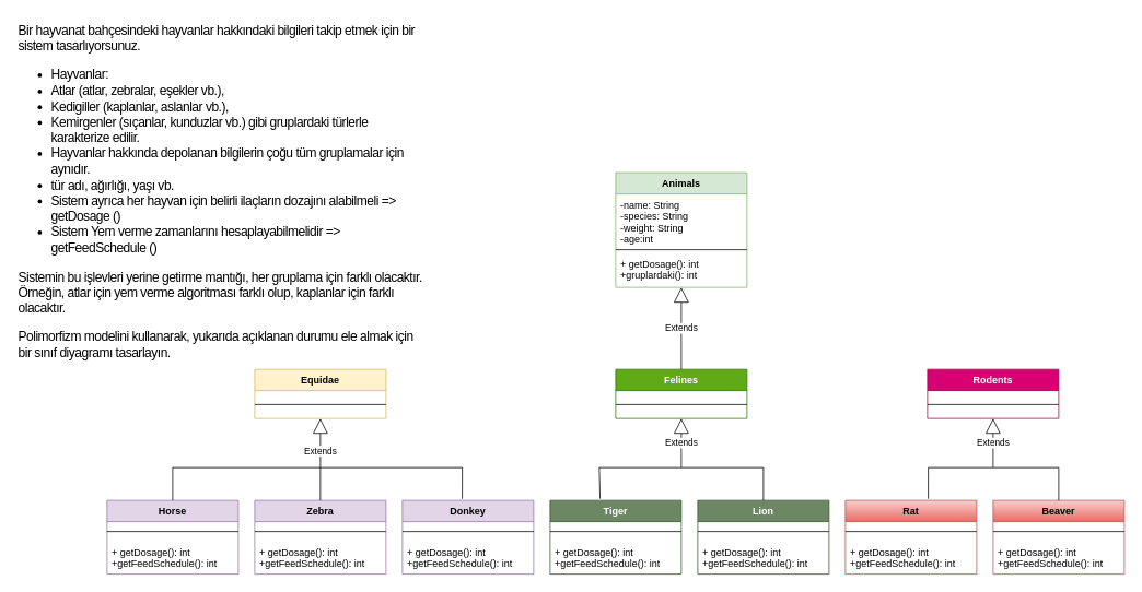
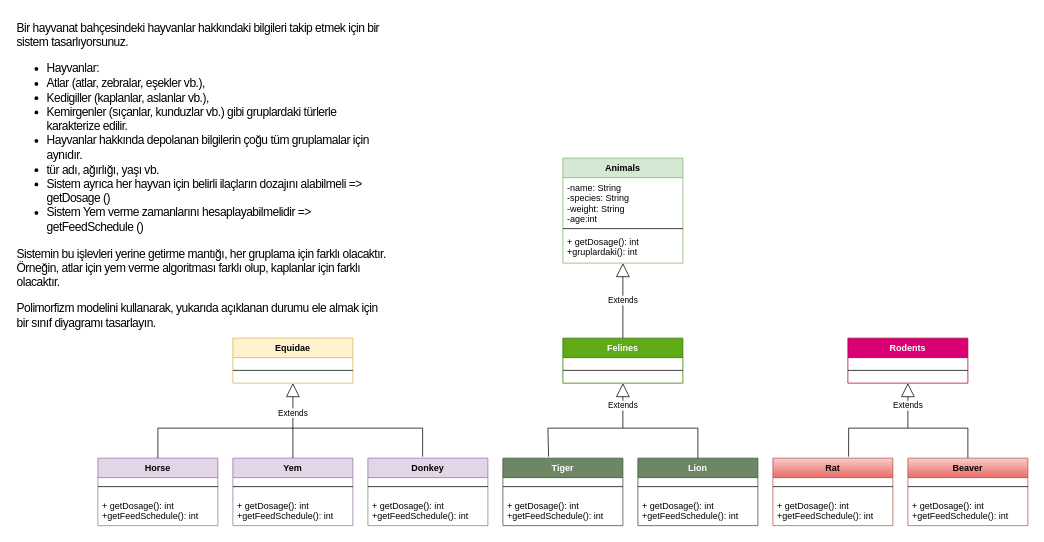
  <mxCell id="0" />
  <mxCell id="1" parent="0" />
  <mxCell id="2" value="Animals" style="swimlane;fontStyle=1;align=center;verticalAlign=top;childLayout=stackLayout;horizontal=1;startSize=26;horizontalStack=0;resizeParent=1;resizeParentMax=0;resizeLast=0;collapsible=1;marginBottom=0;fillColor=#d5e8d4;strokeColor=#82b366;" vertex="1" parent="1"><mxGeometry x="750" y="210" width="160" height="140" as="geometry" /></mxCell>
  <mxCell id="3" value="-name: String&#10;-species: String&#10;-weight: String&#10;-age:int" style="text;strokeColor=none;fillColor=none;align=left;verticalAlign=top;spacingLeft=4;spacingRight=4;overflow=hidden;rotatable=0;points=[[0,0.5],[1,0.5]];portConstraint=eastwest;" vertex="1" parent="2"><mxGeometry y="26" width="160" height="64" as="geometry" /></mxCell>
  <mxCell id="4" value="" style="line;strokeWidth=1;fillColor=none;align=left;verticalAlign=middle;spacingTop=-1;spacingLeft=3;spacingRight=3;rotatable=0;labelPosition=right;points=[];portConstraint=eastwest;" vertex="1" parent="2"><mxGeometry y="90" width="160" height="8" as="geometry" /></mxCell>
  <mxCell id="5" value="+ getDosage(): int&#10;+gruplardaki(): int" style="text;strokeColor=none;fillColor=none;align=left;verticalAlign=top;spacingLeft=4;spacingRight=4;overflow=hidden;rotatable=0;points=[[0,0.5],[1,0.5]];portConstraint=eastwest;" vertex="1" parent="2"><mxGeometry y="98" width="160" height="42" as="geometry" /></mxCell>
  <mxCell id="6" value="Rodents" style="swimlane;fontStyle=1;align=center;verticalAlign=top;childLayout=stackLayout;horizontal=1;startSize=26;horizontalStack=0;resizeParent=1;resizeParentMax=0;resizeLast=0;collapsible=1;marginBottom=0;fillColor=#d80073;fontColor=#ffffff;strokeColor=#A50040;" vertex="1" parent="1"><mxGeometry x="1130" y="450" width="160" height="60" as="geometry" /></mxCell>
  <mxCell id="7" value="" style="line;strokeWidth=1;fillColor=none;align=left;verticalAlign=middle;spacingTop=-1;spacingLeft=3;spacingRight=3;rotatable=0;labelPosition=right;points=[];portConstraint=eastwest;" vertex="1" parent="6"><mxGeometry y="26" width="160" height="34" as="geometry" /></mxCell>
  <mxCell id="8" value="Felines" style="swimlane;fontStyle=1;align=center;verticalAlign=top;childLayout=stackLayout;horizontal=1;startSize=26;horizontalStack=0;resizeParent=1;resizeParentMax=0;resizeLast=0;collapsible=1;marginBottom=0;fillColor=#60a917;fontColor=#ffffff;strokeColor=#2D7600;" vertex="1" parent="1"><mxGeometry x="750" y="450" width="160" height="60" as="geometry" /></mxCell>
  <mxCell id="9" value="" style="line;strokeWidth=1;fillColor=none;align=left;verticalAlign=middle;spacingTop=-1;spacingLeft=3;spacingRight=3;rotatable=0;labelPosition=right;points=[];portConstraint=eastwest;" vertex="1" parent="8"><mxGeometry y="26" width="160" height="34" as="geometry" /></mxCell>
  <mxCell id="10" value="Equidae" style="swimlane;fontStyle=1;align=center;verticalAlign=top;childLayout=stackLayout;horizontal=1;startSize=26;horizontalStack=0;resizeParent=1;resizeParentMax=0;resizeLast=0;collapsible=1;marginBottom=0;fillColor=#fff2cc;strokeColor=#d6b656;" vertex="1" parent="1"><mxGeometry x="310" y="450" width="160" height="60" as="geometry" /></mxCell>
  <mxCell id="11" value="" style="line;strokeWidth=1;fillColor=none;align=left;verticalAlign=middle;spacingTop=-1;spacingLeft=3;spacingRight=3;rotatable=0;labelPosition=right;points=[];portConstraint=eastwest;" vertex="1" parent="10"><mxGeometry y="26" width="160" height="34" as="geometry" /></mxCell>
  <mxCell id="12" value="Horse" style="swimlane;fontStyle=1;align=center;verticalAlign=top;childLayout=stackLayout;horizontal=1;startSize=26;horizontalStack=0;resizeParent=1;resizeParentMax=0;resizeLast=0;collapsible=1;marginBottom=0;fillColor=#e1d5e7;strokeColor=#9673a6;" vertex="1" parent="1"><mxGeometry x="130" y="610" width="160" height="90" as="geometry" /></mxCell>
  <mxCell id="13" value="" style="line;strokeWidth=1;fillColor=none;align=left;verticalAlign=middle;spacingTop=-1;spacingLeft=3;spacingRight=3;rotatable=0;labelPosition=right;points=[];portConstraint=eastwest;" vertex="1" parent="12"><mxGeometry y="26" width="160" height="24" as="geometry" /></mxCell>
  <mxCell id="14" value="+ getDosage(): int&#10;+getFeedSchedule(): int" style="text;strokeColor=none;fillColor=none;align=left;verticalAlign=top;spacingLeft=4;spacingRight=4;overflow=hidden;rotatable=0;points=[[0,0.5],[1,0.5]];portConstraint=eastwest;" vertex="1" parent="12"><mxGeometry y="50" width="160" height="40" as="geometry" /></mxCell>
- <mxCell id="15" value="Zebra" style="swimlane;fontStyle=1;align=center;verticalAlign=top;childLayout=stackLayout;horizontal=1;startSize=26;horizontalStack=0;resizeParent=1;resizeParentMax=0;resizeLast=0;collapsible=1;marginBottom=0;fillColor=#e1d5e7;strokeColor=#9673a6;" vertex="1" parent="1"><mxGeometry x="310" y="610" width="160" height="90" as="geometry" /></mxCell>
+ <mxCell id="15" value="Yem" style="swimlane;fontStyle=1;align=center;verticalAlign=top;childLayout=stackLayout;horizontal=1;startSize=26;horizontalStack=0;resizeParent=1;resizeParentMax=0;resizeLast=0;collapsible=1;marginBottom=0;fillColor=#e1d5e7;strokeColor=#9673a6;" vertex="1" parent="1"><mxGeometry x="310" y="610" width="160" height="90" as="geometry" /></mxCell>
  <mxCell id="16" value="" style="line;strokeWidth=1;fillColor=none;align=left;verticalAlign=middle;spacingTop=-1;spacingLeft=3;spacingRight=3;rotatable=0;labelPosition=right;points=[];portConstraint=eastwest;" vertex="1" parent="15"><mxGeometry y="26" width="160" height="24" as="geometry" /></mxCell>
  <mxCell id="17" value="+ getDosage(): int&#10;+getFeedSchedule(): int" style="text;strokeColor=none;fillColor=none;align=left;verticalAlign=top;spacingLeft=4;spacingRight=4;overflow=hidden;rotatable=0;points=[[0,0.5],[1,0.5]];portConstraint=eastwest;" vertex="1" parent="15"><mxGeometry y="50" width="160" height="40" as="geometry" /></mxCell>
  <mxCell id="18" value="Tiger" style="swimlane;fontStyle=1;align=center;verticalAlign=top;childLayout=stackLayout;horizontal=1;startSize=26;horizontalStack=0;resizeParent=1;resizeParentMax=0;resizeLast=0;collapsible=1;marginBottom=0;fillColor=#6d8764;fontColor=#ffffff;strokeColor=#3A5431;" vertex="1" parent="1"><mxGeometry x="670" y="610" width="160" height="90" as="geometry" /></mxCell>
  <mxCell id="19" value="" style="line;strokeWidth=1;fillColor=none;align=left;verticalAlign=middle;spacingTop=-1;spacingLeft=3;spacingRight=3;rotatable=0;labelPosition=right;points=[];portConstraint=eastwest;" vertex="1" parent="18"><mxGeometry y="26" width="160" height="24" as="geometry" /></mxCell>
  <mxCell id="20" value="+ getDosage(): int&#10;+getFeedSchedule(): int" style="text;strokeColor=none;fillColor=none;align=left;verticalAlign=top;spacingLeft=4;spacingRight=4;overflow=hidden;rotatable=0;points=[[0,0.5],[1,0.5]];portConstraint=eastwest;" vertex="1" parent="18"><mxGeometry y="50" width="160" height="40" as="geometry" /></mxCell>
  <mxCell id="21" value="Donkey" style="swimlane;fontStyle=1;align=center;verticalAlign=top;childLayout=stackLayout;horizontal=1;startSize=26;horizontalStack=0;resizeParent=1;resizeParentMax=0;resizeLast=0;collapsible=1;marginBottom=0;fillColor=#e1d5e7;strokeColor=#9673a6;" vertex="1" parent="1"><mxGeometry x="490" y="610" width="160" height="90" as="geometry" /></mxCell>
  <mxCell id="22" value="" style="line;strokeWidth=1;fillColor=none;align=left;verticalAlign=middle;spacingTop=-1;spacingLeft=3;spacingRight=3;rotatable=0;labelPosition=right;points=[];portConstraint=eastwest;" vertex="1" parent="21"><mxGeometry y="26" width="160" height="24" as="geometry" /></mxCell>
  <mxCell id="23" value="+ getDosage(): int&#10;+getFeedSchedule(): int" style="text;strokeColor=none;fillColor=none;align=left;verticalAlign=top;spacingLeft=4;spacingRight=4;overflow=hidden;rotatable=0;points=[[0,0.5],[1,0.5]];portConstraint=eastwest;" vertex="1" parent="21"><mxGeometry y="50" width="160" height="40" as="geometry" /></mxCell>
  <mxCell id="24" value="Lion" style="swimlane;fontStyle=1;align=center;verticalAlign=top;childLayout=stackLayout;horizontal=1;startSize=26;horizontalStack=0;resizeParent=1;resizeParentMax=0;resizeLast=0;collapsible=1;marginBottom=0;fillColor=#6d8764;fontColor=#ffffff;strokeColor=#3A5431;" vertex="1" parent="1"><mxGeometry x="850" y="610" width="160" height="90" as="geometry" /></mxCell>
  <mxCell id="25" value="" style="line;strokeWidth=1;fillColor=none;align=left;verticalAlign=middle;spacingTop=-1;spacingLeft=3;spacingRight=3;rotatable=0;labelPosition=right;points=[];portConstraint=eastwest;" vertex="1" parent="24"><mxGeometry y="26" width="160" height="24" as="geometry" /></mxCell>
  <mxCell id="26" value="+ getDosage(): int&#10;+getFeedSchedule(): int" style="text;strokeColor=none;fillColor=none;align=left;verticalAlign=top;spacingLeft=4;spacingRight=4;overflow=hidden;rotatable=0;points=[[0,0.5],[1,0.5]];portConstraint=eastwest;" vertex="1" parent="24"><mxGeometry y="50" width="160" height="40" as="geometry" /></mxCell>
  <mxCell id="27" value="Rat" style="swimlane;fontStyle=1;align=center;verticalAlign=top;childLayout=stackLayout;horizontal=1;startSize=26;horizontalStack=0;resizeParent=1;resizeParentMax=0;resizeLast=0;collapsible=1;marginBottom=0;fillColor=#f8cecc;gradientColor=#ea6b66;strokeColor=#b85450;" vertex="1" parent="1"><mxGeometry x="1030" y="610" width="160" height="90" as="geometry" /></mxCell>
  <mxCell id="28" value="" style="line;strokeWidth=1;fillColor=none;align=left;verticalAlign=middle;spacingTop=-1;spacingLeft=3;spacingRight=3;rotatable=0;labelPosition=right;points=[];portConstraint=eastwest;" vertex="1" parent="27"><mxGeometry y="26" width="160" height="24" as="geometry" /></mxCell>
  <mxCell id="29" value="+ getDosage(): int&#10;+getFeedSchedule(): int" style="text;strokeColor=none;fillColor=none;align=left;verticalAlign=top;spacingLeft=4;spacingRight=4;overflow=hidden;rotatable=0;points=[[0,0.5],[1,0.5]];portConstraint=eastwest;" vertex="1" parent="27"><mxGeometry y="50" width="160" height="40" as="geometry" /></mxCell>
  <mxCell id="30" value="Beaver" style="swimlane;fontStyle=1;align=center;verticalAlign=top;childLayout=stackLayout;horizontal=1;startSize=26;horizontalStack=0;resizeParent=1;resizeParentMax=0;resizeLast=0;collapsible=1;marginBottom=0;fillColor=#f8cecc;gradientColor=#ea6b66;strokeColor=#b85450;" vertex="1" parent="1"><mxGeometry x="1210" y="610" width="160" height="90" as="geometry" /></mxCell>
  <mxCell id="31" value="" style="line;strokeWidth=1;fillColor=none;align=left;verticalAlign=middle;spacingTop=-1;spacingLeft=3;spacingRight=3;rotatable=0;labelPosition=right;points=[];portConstraint=eastwest;" vertex="1" parent="30"><mxGeometry y="26" width="160" height="24" as="geometry" /></mxCell>
  <mxCell id="32" value="+ getDosage(): int&#10;+getFeedSchedule(): int" style="text;strokeColor=none;fillColor=none;align=left;verticalAlign=top;spacingLeft=4;spacingRight=4;overflow=hidden;rotatable=0;points=[[0,0.5],[1,0.5]];portConstraint=eastwest;" vertex="1" parent="30"><mxGeometry y="50" width="160" height="40" as="geometry" /></mxCell>
  <mxCell id="33" value="Extends" style="endArrow=block;endSize=16;endFill=0;html=1;rounded=0;exitX=0.5;exitY=0;exitDx=0;exitDy=0;" edge="1" parent="1" source="8"><mxGeometry width="160" relative="1" as="geometry"><mxPoint x="600" y="540" as="sourcePoint" /><mxPoint x="830" y="350" as="targetPoint" /><mxPoint as="offset" /></mxGeometry></mxCell>
  <mxCell id="34" value="Extends" style="endArrow=block;endSize=16;endFill=0;html=1;rounded=0;entryX=0.5;entryY=1;entryDx=0;entryDy=0;" edge="1" parent="1" target="8"><mxGeometry width="160" relative="1" as="geometry"><mxPoint x="830" y="570" as="sourcePoint" /><mxPoint x="890" y="540" as="targetPoint" /></mxGeometry></mxCell>
  <mxCell id="35" value="" style="endArrow=none;html=1;edgeStyle=orthogonalEdgeStyle;rounded=0;entryX=0.5;entryY=0;entryDx=0;entryDy=0;exitX=0.381;exitY=-0.022;exitDx=0;exitDy=0;exitPerimeter=0;" edge="1" parent="1" source="18" target="24"><mxGeometry relative="1" as="geometry"><mxPoint x="730" y="540" as="sourcePoint" /><mxPoint x="930" y="570" as="targetPoint" /><Array as="points"><mxPoint x="730" y="570" /><mxPoint x="930" y="570" /></Array></mxGeometry></mxCell>
  <mxCell id="36" value="" style="endArrow=none;html=1;edgeStyle=orthogonalEdgeStyle;rounded=0;exitX=0.381;exitY=-0.022;exitDx=0;exitDy=0;exitPerimeter=0;" edge="1" parent="1"><mxGeometry relative="1" as="geometry"><mxPoint x="1130.96" y="608.02" as="sourcePoint" /><mxPoint x="1290" y="610" as="targetPoint" /><Array as="points"><mxPoint x="1131" y="570" /><mxPoint x="1290" y="570" /><mxPoint x="1290" y="610" /></Array></mxGeometry></mxCell>
  <mxCell id="37" value="Extends" style="endArrow=block;endSize=16;endFill=0;html=1;rounded=0;entryX=0.5;entryY=1;entryDx=0;entryDy=0;" edge="1" parent="1"><mxGeometry width="160" relative="1" as="geometry"><mxPoint x="1210" y="570" as="sourcePoint" /><mxPoint x="1210" y="510" as="targetPoint" /><Array as="points"><mxPoint x="1210" y="540" /></Array><mxPoint as="offset" /></mxGeometry></mxCell>
  <mxCell id="38" value="Extends" style="endArrow=block;endSize=16;endFill=0;html=1;rounded=0;entryX=0.5;entryY=1;entryDx=0;entryDy=0;exitX=0.5;exitY=0;exitDx=0;exitDy=0;" edge="1" parent="1" source="15" target="10"><mxGeometry x="0.2" width="160" relative="1" as="geometry"><mxPoint x="369.5" y="570" as="sourcePoint" /><mxPoint x="369.5" y="510" as="targetPoint" /><mxPoint as="offset" /></mxGeometry></mxCell>
  <mxCell id="39" value="" style="endArrow=none;html=1;edgeStyle=orthogonalEdgeStyle;rounded=0;entryX=0.456;entryY=-0.022;entryDx=0;entryDy=0;entryPerimeter=0;exitX=0.5;exitY=0;exitDx=0;exitDy=0;" edge="1" parent="1" source="12" target="21"><mxGeometry relative="1" as="geometry"><mxPoint x="190" y="570" as="sourcePoint" /><mxPoint x="540" y="570" as="targetPoint" /><Array as="points"><mxPoint x="210" y="570" /><mxPoint x="563" y="570" /></Array></mxGeometry></mxCell>
  <mxCell id="40" value="&lt;p style=&quot;box-sizing: border-box; margin-top: 0px; margin-bottom: 1rem; color: rgb(0, 0, 0); font-family: Nunito, sans-serif; font-size: 16px; font-style: normal; font-variant-ligatures: normal; font-variant-caps: normal; font-weight: 400; letter-spacing: -0.64px; orphans: 2; text-align: left; text-indent: 0px; text-transform: none; widows: 2; word-spacing: 0px; -webkit-text-stroke-width: 0px; background-color: rgb(255, 255, 255); text-decoration-thickness: initial; text-decoration-style: initial; text-decoration-color: initial;&quot;&gt;Bir hayvanat bahçesindeki hayvanlar hakkındaki bilgileri takip etmek için bir sistem tasarlıyorsunuz.&lt;/p&gt;&lt;ul style=&quot;box-sizing: border-box; margin-top: 0px; margin-bottom: 1rem; color: rgb(0, 0, 0); font-family: Nunito, sans-serif; font-size: 16px; font-style: normal; font-variant-ligatures: normal; font-variant-caps: normal; font-weight: 400; letter-spacing: -0.64px; orphans: 2; text-align: left; text-indent: 0px; text-transform: none; widows: 2; word-spacing: 0px; -webkit-text-stroke-width: 0px; background-color: rgb(255, 255, 255); text-decoration-thickness: initial; text-decoration-style: initial; text-decoration-color: initial;&quot;&gt;&lt;li style=&quot;box-sizing: border-box;&quot;&gt;Hayvanlar:&lt;/li&gt;&lt;li style=&quot;box-sizing: border-box;&quot; class=&quot;ql-indent-1&quot;&gt;Atlar (atlar, zebralar, eşekler vb.),&lt;/li&gt;&lt;li style=&quot;box-sizing: border-box;&quot; class=&quot;ql-indent-1&quot;&gt;Kedigiller (kaplanlar, aslanlar vb.),&lt;/li&gt;&lt;li style=&quot;box-sizing: border-box;&quot; class=&quot;ql-indent-1&quot;&gt;Kemirgenler (sıçanlar, kunduzlar vb.) gibi gruplardaki türlerle karakterize edilir.&lt;/li&gt;&lt;li style=&quot;box-sizing: border-box;&quot;&gt;Hayvanlar hakkında depolanan bilgilerin çoğu tüm gruplamalar için aynıdır.&lt;/li&gt;&lt;li style=&quot;box-sizing: border-box;&quot; class=&quot;ql-indent-1&quot;&gt;tür adı, ağırlığı, yaşı vb.&lt;/li&gt;&lt;li style=&quot;box-sizing: border-box;&quot;&gt;Sistem ayrıca her hayvan için belirli ilaçların dozajını alabilmeli =&amp;gt; getDosage ()&lt;/li&gt;&lt;li style=&quot;box-sizing: border-box;&quot;&gt;Sistem Yem verme zamanlarını hesaplayabilmelidir =&amp;gt; getFeedSchedule ()&lt;/li&gt;&lt;/ul&gt;&lt;p style=&quot;box-sizing: border-box; margin-top: 0px; margin-bottom: 1rem; color: rgb(0, 0, 0); font-family: Nunito, sans-serif; font-size: 16px; font-style: normal; font-variant-ligatures: normal; font-variant-caps: normal; font-weight: 400; letter-spacing: -0.64px; orphans: 2; text-align: left; text-indent: 0px; text-transform: none; widows: 2; word-spacing: 0px; -webkit-text-stroke-width: 0px; background-color: rgb(255, 255, 255); text-decoration-thickness: initial; text-decoration-style: initial; text-decoration-color: initial;&quot;&gt;Sistemin bu işlevleri yerine getirme mantığı, her gruplama için farklı olacaktır. Örneğin, atlar için yem verme algoritması farklı olup, kaplanlar için farklı olacaktır.&lt;/p&gt;&lt;p style=&quot;box-sizing: border-box; margin-top: 0px; margin-bottom: 1rem; color: rgb(0, 0, 0); font-family: Nunito, sans-serif; font-size: 16px; font-style: normal; font-variant-ligatures: normal; font-variant-caps: normal; font-weight: 400; letter-spacing: -0.64px; orphans: 2; text-align: left; text-indent: 0px; text-transform: none; widows: 2; word-spacing: 0px; -webkit-text-stroke-width: 0px; background-color: rgb(255, 255, 255); text-decoration-thickness: initial; text-decoration-style: initial; text-decoration-color: initial;&quot;&gt;Polimorfizm modelini kullanarak, yukarıda açıklanan durumu ele almak için bir sınıf diyagramı tasarlayın.&lt;/p&gt;" style="text;whiteSpace=wrap;html=1;" vertex="1" parent="1"><mxGeometry x="20" y="20" width="500" height="210" as="geometry" /></mxCell>
